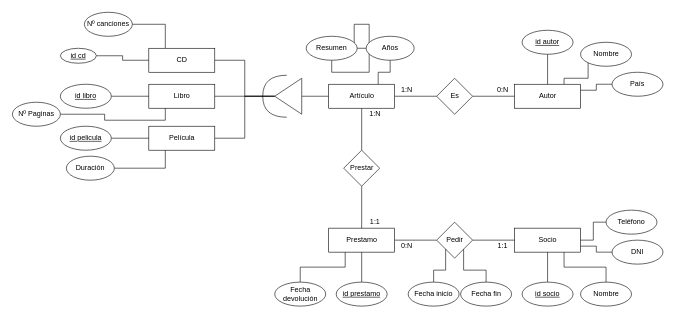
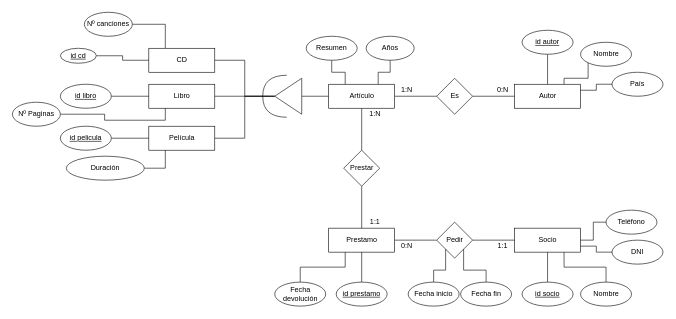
  <mxCell id="0" />
  <mxCell id="1" parent="0" />
  <mxCell id="2" value="Socio" style="rounded=0;whiteSpace=wrap;html=1;" vertex="1" parent="1"><mxGeometry x="857.5" y="380" width="110" height="40" as="geometry" /></mxCell>
  <mxCell id="3" style="edgeStyle=orthogonalEdgeStyle;rounded=0;orthogonalLoop=1;jettySize=auto;html=1;exitX=1;exitY=0.5;exitDx=0;exitDy=0;entryX=0;entryY=0.5;entryDx=0;entryDy=0;endArrow=none;endFill=0;" edge="1" parent="1" source="4" target="12"><mxGeometry relative="1" as="geometry" /></mxCell>
  <mxCell id="4" value="Es" style="rhombus;whiteSpace=wrap;html=1;" vertex="1" parent="1"><mxGeometry x="727.5" y="130" width="60" height="60" as="geometry" /></mxCell>
  <mxCell id="5" value="1:N" style="text;html=1;strokeColor=none;fillColor=none;align=center;verticalAlign=middle;whiteSpace=wrap;rounded=0;" vertex="1" parent="1"><mxGeometry x="657.5" y="140" width="40" height="20" as="geometry" /></mxCell>
  <mxCell id="6" style="edgeStyle=orthogonalEdgeStyle;rounded=0;orthogonalLoop=1;jettySize=auto;html=1;exitX=1;exitY=0.5;exitDx=0;exitDy=0;entryX=0;entryY=0.5;entryDx=0;entryDy=0;endArrow=none;endFill=0;" edge="1" parent="1" source="7" target="20"><mxGeometry relative="1" as="geometry" /></mxCell>
  <mxCell id="7" value="&lt;u&gt;id cd&lt;/u&gt;" style="ellipse;whiteSpace=wrap;html=1;" vertex="1" parent="1"><mxGeometry x="100" y="80" width="60" height="25" as="geometry" /></mxCell>
  <mxCell id="8" style="edgeStyle=orthogonalEdgeStyle;rounded=0;orthogonalLoop=1;jettySize=auto;html=1;exitX=1;exitY=0.5;exitDx=0;exitDy=0;entryX=0.25;entryY=0;entryDx=0;entryDy=0;endArrow=none;endFill=0;" edge="1" parent="1" source="9" target="20"><mxGeometry relative="1" as="geometry" /></mxCell>
  <mxCell id="9" value="Nº canciones" style="ellipse;whiteSpace=wrap;html=1;" vertex="1" parent="1"><mxGeometry x="140" y="20" width="80" height="40" as="geometry" /></mxCell>
  <mxCell id="10" style="edgeStyle=orthogonalEdgeStyle;rounded=0;orthogonalLoop=1;jettySize=auto;html=1;exitX=1;exitY=0.5;exitDx=0;exitDy=0;entryX=0;entryY=0.5;entryDx=0;entryDy=0;endArrow=none;endFill=0;" edge="1" parent="1" source="11" target="30"><mxGeometry relative="1" as="geometry" /></mxCell>
  <mxCell id="11" value="Prestamo" style="rounded=0;whiteSpace=wrap;html=1;" vertex="1" parent="1"><mxGeometry x="547.5" y="380" width="110" height="40" as="geometry" /></mxCell>
  <mxCell id="12" value="Autor" style="rounded=0;whiteSpace=wrap;html=1;" vertex="1" parent="1"><mxGeometry x="857.5" y="140" width="110" height="40" as="geometry" /></mxCell>
  <mxCell id="13" style="edgeStyle=orthogonalEdgeStyle;rounded=0;orthogonalLoop=1;jettySize=auto;html=1;exitX=0;exitY=0.5;exitDx=0;exitDy=0;entryX=0;entryY=0.5;entryDx=0;entryDy=0;endArrow=none;endFill=0;" edge="1" parent="1" source="16" target="23"><mxGeometry relative="1" as="geometry" /></mxCell>
  <mxCell id="14" style="edgeStyle=orthogonalEdgeStyle;rounded=0;orthogonalLoop=1;jettySize=auto;html=1;exitX=0.5;exitY=1;exitDx=0;exitDy=0;entryX=0.5;entryY=0;entryDx=0;entryDy=0;endArrow=none;endFill=0;" edge="1" parent="1" source="16" target="27"><mxGeometry relative="1" as="geometry" /></mxCell>
  <mxCell id="15" style="edgeStyle=orthogonalEdgeStyle;rounded=0;orthogonalLoop=1;jettySize=auto;html=1;exitX=1;exitY=0.5;exitDx=0;exitDy=0;entryX=0;entryY=0.5;entryDx=0;entryDy=0;endArrow=none;endFill=0;" edge="1" parent="1" source="16" target="4"><mxGeometry relative="1" as="geometry" /></mxCell>
  <mxCell id="16" value="Artículo" style="rounded=0;whiteSpace=wrap;html=1;" vertex="1" parent="1"><mxGeometry x="547.5" y="140" width="110" height="40" as="geometry" /></mxCell>
  <mxCell id="17" style="edgeStyle=orthogonalEdgeStyle;rounded=0;orthogonalLoop=1;jettySize=auto;html=1;exitX=1;exitY=0.5;exitDx=0;exitDy=0;entryX=1;entryY=0.5;entryDx=0;entryDy=0;endArrow=none;endFill=0;" edge="1" parent="1" source="18" target="23"><mxGeometry relative="1" as="geometry" /></mxCell>
  <mxCell id="18" value="Película" style="rounded=0;whiteSpace=wrap;html=1;" vertex="1" parent="1"><mxGeometry x="247.5" y="210" width="110" height="40" as="geometry" /></mxCell>
  <mxCell id="19" style="edgeStyle=orthogonalEdgeStyle;rounded=0;orthogonalLoop=1;jettySize=auto;html=1;exitX=1;exitY=0.5;exitDx=0;exitDy=0;entryX=1;entryY=0.5;entryDx=0;entryDy=0;endArrow=none;endFill=0;" edge="1" parent="1" source="20" target="23"><mxGeometry relative="1" as="geometry" /></mxCell>
  <mxCell id="20" value="CD" style="rounded=0;whiteSpace=wrap;html=1;" vertex="1" parent="1"><mxGeometry x="247.5" y="80" width="110" height="40" as="geometry" /></mxCell>
  <mxCell id="21" style="edgeStyle=orthogonalEdgeStyle;rounded=0;orthogonalLoop=1;jettySize=auto;html=1;exitX=1;exitY=0.5;exitDx=0;exitDy=0;entryX=1;entryY=0.5;entryDx=0;entryDy=0;endArrow=none;endFill=0;" edge="1" parent="1" source="24" target="23"><mxGeometry relative="1" as="geometry" /></mxCell>
  <mxCell id="22" value="Libro" style="rounded=0;whiteSpace=wrap;html=1;" vertex="1" parent="1"><mxGeometry x="247.5" y="140" width="110" height="40" as="geometry" /></mxCell>
  <mxCell id="23" value="" style="triangle;whiteSpace=wrap;html=1;rotation=-180;" vertex="1" parent="1"><mxGeometry x="457.5" y="130" width="45" height="60" as="geometry" /></mxCell>
  <mxCell id="24" value="" style="shape=requiredInterface;html=1;verticalLabelPosition=bottom;rotation=-180;" vertex="1" parent="1"><mxGeometry x="437.5" y="125" width="40" height="70" as="geometry" /></mxCell>
  <mxCell id="25" style="edgeStyle=orthogonalEdgeStyle;rounded=0;orthogonalLoop=1;jettySize=auto;html=1;exitX=1;exitY=0.5;exitDx=0;exitDy=0;entryX=1;entryY=0.5;entryDx=0;entryDy=0;endArrow=none;endFill=0;" edge="1" parent="1" source="22" target="24"><mxGeometry relative="1" as="geometry"><mxPoint x="357.5" y="160" as="sourcePoint" /><mxPoint x="457.5" y="160" as="targetPoint" /></mxGeometry></mxCell>
  <mxCell id="26" style="edgeStyle=orthogonalEdgeStyle;rounded=0;orthogonalLoop=1;jettySize=auto;html=1;exitX=0.5;exitY=1;exitDx=0;exitDy=0;entryX=0.5;entryY=0;entryDx=0;entryDy=0;endArrow=none;endFill=0;" edge="1" parent="1" source="27" target="11"><mxGeometry relative="1" as="geometry" /></mxCell>
  <mxCell id="27" value="Prestar" style="rhombus;whiteSpace=wrap;html=1;" vertex="1" parent="1"><mxGeometry x="572.5" y="250" width="60" height="60" as="geometry" /></mxCell>
  <mxCell id="28" style="edgeStyle=orthogonalEdgeStyle;rounded=0;orthogonalLoop=1;jettySize=auto;html=1;exitX=0.5;exitY=1;exitDx=0;exitDy=0;endArrow=none;endFill=0;" edge="1" parent="1" source="11" target="11"><mxGeometry relative="1" as="geometry" /></mxCell>
  <mxCell id="29" style="edgeStyle=orthogonalEdgeStyle;rounded=0;orthogonalLoop=1;jettySize=auto;html=1;exitX=1;exitY=0.5;exitDx=0;exitDy=0;entryX=0;entryY=0.5;entryDx=0;entryDy=0;endArrow=none;endFill=0;" edge="1" parent="1" source="30" target="2"><mxGeometry relative="1" as="geometry" /></mxCell>
  <mxCell id="30" value="Pedir" style="rhombus;whiteSpace=wrap;html=1;" vertex="1" parent="1"><mxGeometry x="727.5" y="370" width="60" height="60" as="geometry" /></mxCell>
  <mxCell id="31" style="edgeStyle=orthogonalEdgeStyle;rounded=0;orthogonalLoop=1;jettySize=auto;html=1;exitX=1;exitY=0.5;exitDx=0;exitDy=0;entryX=0;entryY=0.5;entryDx=0;entryDy=0;endArrow=none;endFill=0;" edge="1" parent="1" source="32" target="22"><mxGeometry relative="1" as="geometry" /></mxCell>
  <mxCell id="32" value="&lt;u&gt;id libro&lt;/u&gt;" style="ellipse;whiteSpace=wrap;html=1;" vertex="1" parent="1"><mxGeometry x="100" y="140" width="85" height="40" as="geometry" /></mxCell>
  <mxCell id="33" style="edgeStyle=orthogonalEdgeStyle;rounded=0;orthogonalLoop=1;jettySize=auto;html=1;exitX=1;exitY=0.5;exitDx=0;exitDy=0;entryX=0;entryY=0.5;entryDx=0;entryDy=0;endArrow=none;endFill=0;" edge="1" parent="1" source="34" target="18"><mxGeometry relative="1" as="geometry" /></mxCell>
  <mxCell id="34" value="&lt;u&gt;id pelicula&lt;/u&gt;" style="ellipse;whiteSpace=wrap;html=1;" vertex="1" parent="1"><mxGeometry x="100" y="210" width="85" height="40" as="geometry" /></mxCell>
  <mxCell id="35" style="edgeStyle=orthogonalEdgeStyle;rounded=0;orthogonalLoop=1;jettySize=auto;html=1;exitX=1;exitY=0.5;exitDx=0;exitDy=0;entryX=0.25;entryY=1;entryDx=0;entryDy=0;endArrow=none;endFill=0;" edge="1" parent="1" source="36" target="22"><mxGeometry relative="1" as="geometry" /></mxCell>
  <mxCell id="36" value="Nº Paginas" style="ellipse;whiteSpace=wrap;html=1;" vertex="1" parent="1"><mxGeometry x="20" y="170" width="80" height="40" as="geometry" /></mxCell>
  <mxCell id="37" style="edgeStyle=orthogonalEdgeStyle;rounded=0;orthogonalLoop=1;jettySize=auto;html=1;exitX=1;exitY=0.5;exitDx=0;exitDy=0;entryX=0.25;entryY=1;entryDx=0;entryDy=0;endArrow=none;endFill=0;" edge="1" parent="1" source="38" target="18"><mxGeometry relative="1" as="geometry" /></mxCell>
- <mxCell id="38" value="Duración" style="ellipse;whiteSpace=wrap;html=1;" vertex="1" parent="1"><mxGeometry x="110" y="260" width="80" height="40" as="geometry" /></mxCell>
- <mxCell id="39" style="edgeStyle=orthogonalEdgeStyle;rounded=0;orthogonalLoop=1;jettySize=auto;html=1;exitX=0.5;exitY=1;exitDx=0;exitDy=0;endArrow=none;endFill=0;" edge="1" parent="1" source="40" target="42"><mxGeometry relative="1" as="geometry" /></mxCell>
+ <mxCell id="38" value="Duración" style="ellipse;whiteSpace=wrap;html=1;" vertex="1" parent="1"><mxGeometry x="110" y="260" width="130" height="40" as="geometry" /></mxCell>
+ <mxCell id="39" style="edgeStyle=orthogonalEdgeStyle;rounded=0;orthogonalLoop=1;jettySize=auto;html=1;exitX=0.5;exitY=1;exitDx=0;exitDy=0;entryX=0.25;entryY=0;entryDx=0;entryDy=0;endArrow=none;endFill=0;" edge="1" parent="1" source="40" target="16"><mxGeometry relative="1" as="geometry" /></mxCell>
  <mxCell id="40" value="Resumen" style="ellipse;whiteSpace=wrap;html=1;" vertex="1" parent="1"><mxGeometry x="510" y="60" width="85" height="40" as="geometry" /></mxCell>
  <mxCell id="41" style="edgeStyle=orthogonalEdgeStyle;rounded=0;orthogonalLoop=1;jettySize=auto;html=1;exitX=0.5;exitY=1;exitDx=0;exitDy=0;entryX=0.75;entryY=0;entryDx=0;entryDy=0;endArrow=none;endFill=0;" edge="1" parent="1" source="42" target="16"><mxGeometry relative="1" as="geometry" /></mxCell>
  <mxCell id="42" value="Años" style="ellipse;whiteSpace=wrap;html=1;" vertex="1" parent="1"><mxGeometry x="610" y="60" width="80" height="40" as="geometry" /></mxCell>
  <mxCell id="43" style="edgeStyle=orthogonalEdgeStyle;rounded=0;orthogonalLoop=1;jettySize=auto;html=1;exitX=0.5;exitY=1;exitDx=0;exitDy=0;entryX=0.5;entryY=0;entryDx=0;entryDy=0;endArrow=none;endFill=0;" edge="1" parent="1" source="44" target="12"><mxGeometry relative="1" as="geometry" /></mxCell>
  <mxCell id="44" value="&lt;u&gt;id autor&lt;/u&gt;" style="ellipse;whiteSpace=wrap;html=1;" vertex="1" parent="1"><mxGeometry x="870" y="50" width="85" height="40" as="geometry" /></mxCell>
  <mxCell id="45" style="edgeStyle=orthogonalEdgeStyle;rounded=0;orthogonalLoop=1;jettySize=auto;html=1;exitX=0;exitY=1;exitDx=0;exitDy=0;entryX=0.75;entryY=0;entryDx=0;entryDy=0;endArrow=none;endFill=0;" edge="1" parent="1" source="46" target="12"><mxGeometry relative="1" as="geometry"><Array as="points"><mxPoint x="980" y="130" /><mxPoint x="940" y="130" /></Array></mxGeometry></mxCell>
  <mxCell id="46" value="Nombre" style="ellipse;whiteSpace=wrap;html=1;" vertex="1" parent="1"><mxGeometry x="967.5" y="70" width="85" height="40" as="geometry" /></mxCell>
  <mxCell id="47" style="edgeStyle=orthogonalEdgeStyle;rounded=0;orthogonalLoop=1;jettySize=auto;html=1;exitX=0;exitY=0.5;exitDx=0;exitDy=0;entryX=1;entryY=0.25;entryDx=0;entryDy=0;endArrow=none;endFill=0;" edge="1" parent="1" source="48" target="12"><mxGeometry relative="1" as="geometry" /></mxCell>
  <mxCell id="48" value="País" style="ellipse;whiteSpace=wrap;html=1;" vertex="1" parent="1"><mxGeometry x="1020" y="120" width="85" height="40" as="geometry" /></mxCell>
  <mxCell id="49" style="edgeStyle=orthogonalEdgeStyle;rounded=0;orthogonalLoop=1;jettySize=auto;html=1;exitX=0.5;exitY=0;exitDx=0;exitDy=0;entryX=0.5;entryY=1;entryDx=0;entryDy=0;endArrow=none;endFill=0;" edge="1" parent="1" source="50" target="11"><mxGeometry relative="1" as="geometry" /></mxCell>
  <mxCell id="50" value="&lt;u&gt;id prestamo&lt;/u&gt;" style="ellipse;whiteSpace=wrap;html=1;" vertex="1" parent="1"><mxGeometry x="560" y="470" width="85" height="40" as="geometry" /></mxCell>
  <mxCell id="51" value="" style="edgeStyle=orthogonalEdgeStyle;rounded=0;orthogonalLoop=1;jettySize=auto;html=1;endArrow=none;endFill=0;" edge="1" parent="1" source="52" target="2"><mxGeometry relative="1" as="geometry" /></mxCell>
  <mxCell id="52" value="&lt;u&gt;id socio&lt;/u&gt;" style="ellipse;whiteSpace=wrap;html=1;" vertex="1" parent="1"><mxGeometry x="870" y="470" width="85" height="40" as="geometry" /></mxCell>
  <mxCell id="53" style="edgeStyle=orthogonalEdgeStyle;rounded=0;orthogonalLoop=1;jettySize=auto;html=1;exitX=0.5;exitY=0;exitDx=0;exitDy=0;entryX=0.25;entryY=1;entryDx=0;entryDy=0;endArrow=none;endFill=0;" edge="1" parent="1" source="54" target="11"><mxGeometry relative="1" as="geometry" /></mxCell>
  <mxCell id="54" value="Fecha devolución" style="ellipse;whiteSpace=wrap;html=1;" vertex="1" parent="1"><mxGeometry x="457.5" y="470" width="85" height="40" as="geometry" /></mxCell>
  <mxCell id="55" style="edgeStyle=orthogonalEdgeStyle;rounded=0;orthogonalLoop=1;jettySize=auto;html=1;exitX=0.5;exitY=0;exitDx=0;exitDy=0;entryX=0;entryY=1;entryDx=0;entryDy=0;endArrow=none;endFill=0;" edge="1" parent="1" source="56" target="30"><mxGeometry relative="1" as="geometry" /></mxCell>
  <mxCell id="56" value="Fecha inicio" style="ellipse;whiteSpace=wrap;html=1;" vertex="1" parent="1"><mxGeometry x="680" y="470" width="85" height="40" as="geometry" /></mxCell>
  <mxCell id="57" style="edgeStyle=orthogonalEdgeStyle;rounded=0;orthogonalLoop=1;jettySize=auto;html=1;exitX=0.5;exitY=0;exitDx=0;exitDy=0;entryX=1;entryY=1;entryDx=0;entryDy=0;endArrow=none;endFill=0;" edge="1" parent="1" source="58" target="30"><mxGeometry relative="1" as="geometry" /></mxCell>
  <mxCell id="58" value="Fecha fin" style="ellipse;whiteSpace=wrap;html=1;" vertex="1" parent="1"><mxGeometry x="767.5" y="470" width="85" height="40" as="geometry" /></mxCell>
  <mxCell id="59" style="edgeStyle=orthogonalEdgeStyle;rounded=0;orthogonalLoop=1;jettySize=auto;html=1;exitX=0.5;exitY=0;exitDx=0;exitDy=0;entryX=0.75;entryY=1;entryDx=0;entryDy=0;endArrow=none;endFill=0;" edge="1" parent="1" source="60" target="2"><mxGeometry relative="1" as="geometry" /></mxCell>
  <mxCell id="60" value="Nombre" style="ellipse;whiteSpace=wrap;html=1;" vertex="1" parent="1"><mxGeometry x="967.5" y="470" width="85" height="40" as="geometry" /></mxCell>
  <mxCell id="61" style="edgeStyle=orthogonalEdgeStyle;rounded=0;orthogonalLoop=1;jettySize=auto;html=1;exitX=0;exitY=0.5;exitDx=0;exitDy=0;entryX=1;entryY=0.75;entryDx=0;entryDy=0;endArrow=none;endFill=0;" edge="1" parent="1" source="62" target="2"><mxGeometry relative="1" as="geometry" /></mxCell>
  <mxCell id="62" value="DNI" style="ellipse;whiteSpace=wrap;html=1;" vertex="1" parent="1"><mxGeometry x="1020" y="400" width="85" height="40" as="geometry" /></mxCell>
  <mxCell id="63" style="edgeStyle=orthogonalEdgeStyle;rounded=0;orthogonalLoop=1;jettySize=auto;html=1;exitX=0;exitY=0.5;exitDx=0;exitDy=0;entryX=1;entryY=0.5;entryDx=0;entryDy=0;endArrow=none;endFill=0;" edge="1" parent="1" source="64" target="2"><mxGeometry relative="1" as="geometry" /></mxCell>
  <mxCell id="64" value="Teléfono" style="ellipse;whiteSpace=wrap;html=1;" vertex="1" parent="1"><mxGeometry x="1010" y="350" width="85" height="40" as="geometry" /></mxCell>
  <mxCell id="65" value="0:N" style="text;html=1;strokeColor=none;fillColor=none;align=center;verticalAlign=middle;whiteSpace=wrap;rounded=0;" vertex="1" parent="1"><mxGeometry x="817.5" y="140" width="40" height="20" as="geometry" /></mxCell>
  <mxCell id="66" value="1:N" style="text;html=1;strokeColor=none;fillColor=none;align=center;verticalAlign=middle;whiteSpace=wrap;rounded=0;" vertex="1" parent="1"><mxGeometry x="605" y="180" width="40" height="20" as="geometry" /></mxCell>
  <mxCell id="67" value="1:1" style="text;html=1;strokeColor=none;fillColor=none;align=center;verticalAlign=middle;whiteSpace=wrap;rounded=0;" vertex="1" parent="1"><mxGeometry x="605" y="360" width="40" height="20" as="geometry" /></mxCell>
  <mxCell id="68" value="0:N" style="text;html=1;strokeColor=none;fillColor=none;align=center;verticalAlign=middle;whiteSpace=wrap;rounded=0;" vertex="1" parent="1"><mxGeometry x="657.5" y="400" width="40" height="20" as="geometry" /></mxCell>
  <mxCell id="69" value="1:1" style="text;html=1;strokeColor=none;fillColor=none;align=center;verticalAlign=middle;whiteSpace=wrap;rounded=0;" vertex="1" parent="1"><mxGeometry x="817.5" y="400" width="40" height="20" as="geometry" /></mxCell>
